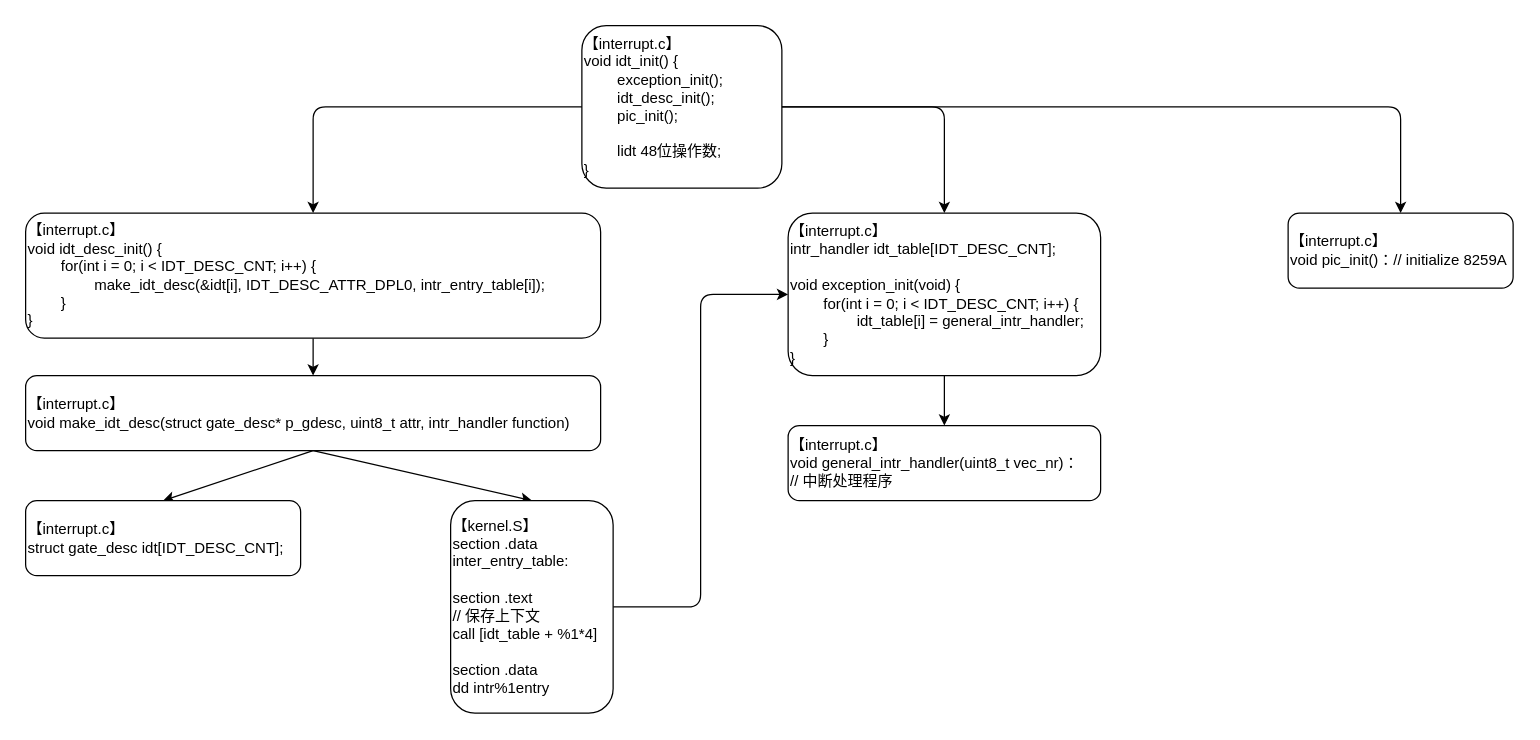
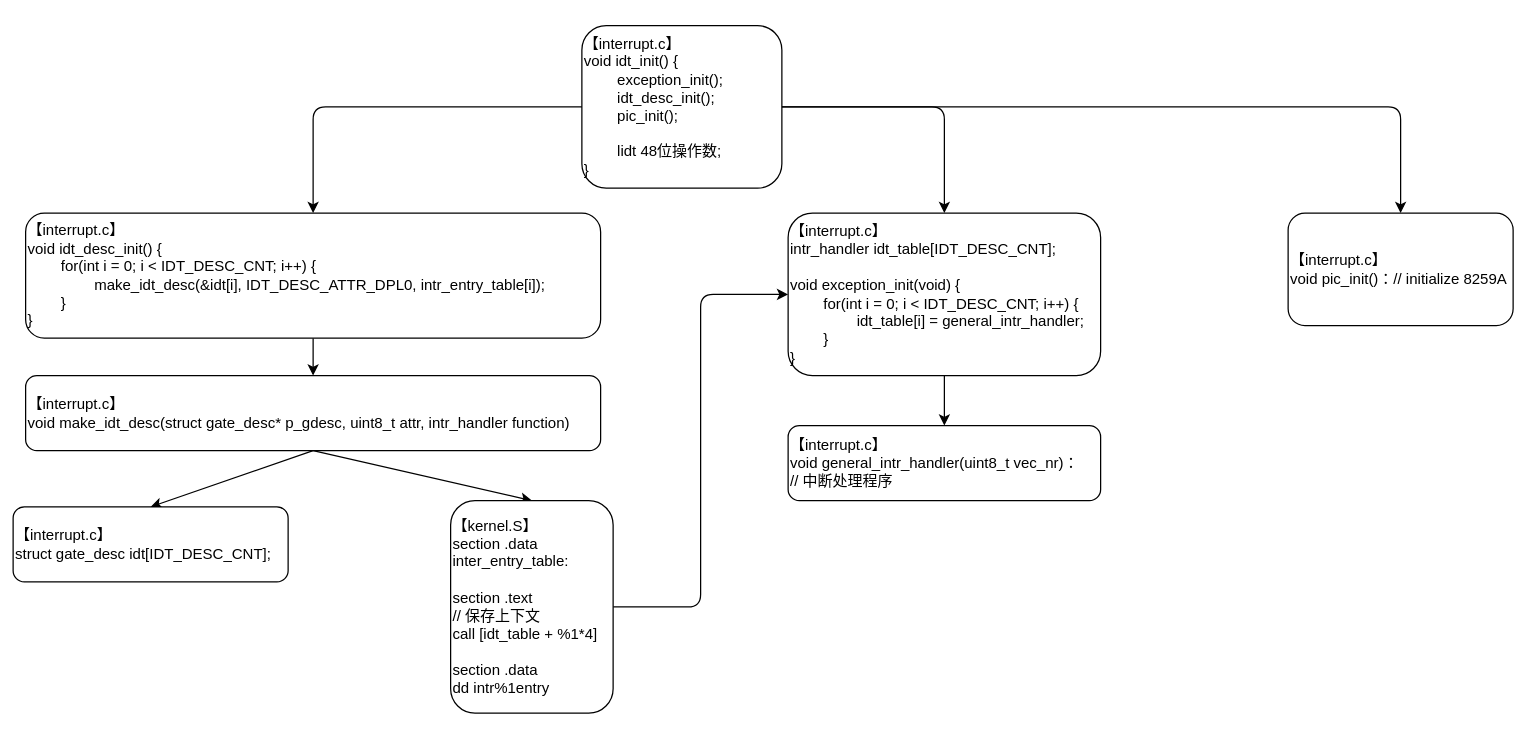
  <mxCell id="0" />
  <mxCell id="1" parent="0" />
  <mxCell id="2" style="edgeStyle=none;html=1;exitX=1;exitY=0.5;exitDx=0;exitDy=0;entryX=0.5;entryY=0;entryDx=0;entryDy=0;" parent="1" source="3" target="16" edge="1"><mxGeometry relative="1" as="geometry"><Array as="points"><mxPoint x="755" y="85" /></Array></mxGeometry></mxCell>
  <mxCell id="3" value="&lt;div style=&quot;&quot;&gt;【interrupt.c】&lt;/div&gt;&lt;div style=&quot;&quot;&gt;&lt;span style=&quot;background-color: initial;&quot;&gt;void idt_init() {&lt;/span&gt;&lt;/div&gt;&lt;div style=&quot;&quot;&gt;&lt;span style=&quot;background-color: initial;&quot;&gt;&lt;span style=&quot;white-space: pre;&quot;&gt;&#09;&lt;/span&gt;exception_init();&lt;br&gt;&lt;/span&gt;&lt;/div&gt;&lt;span style=&quot;white-space: pre;&quot;&gt;&#09;&lt;/span&gt;idt_desc_init();&lt;br&gt;&lt;span style=&quot;white-space: pre;&quot;&gt;&#09;&lt;/span&gt;pic_init();&lt;br&gt;&lt;br&gt;&lt;span style=&quot;white-space: pre;&quot;&gt;&#09;&lt;/span&gt;lidt 48位操作数;&lt;br&gt;}" style="rounded=1;whiteSpace=wrap;html=1;align=left;" parent="1" vertex="1"><mxGeometry x="465" y="20" width="160" height="130" as="geometry" /></mxCell>
  <mxCell id="4" style="edgeStyle=none;html=1;exitX=0.5;exitY=1;exitDx=0;exitDy=0;entryX=0.5;entryY=0;entryDx=0;entryDy=0;" parent="1" source="5" target="8" edge="1"><mxGeometry relative="1" as="geometry" /></mxCell>
  <mxCell id="5" value="&lt;div style=&quot;&quot;&gt;【interrupt.c】&lt;span style=&quot;background-color: initial;&quot;&gt;&lt;br&gt;&lt;/span&gt;&lt;/div&gt;&lt;div style=&quot;&quot;&gt;&lt;span style=&quot;background-color: initial;&quot;&gt;void idt_desc_init() {&lt;/span&gt;&lt;/div&gt;&lt;div style=&quot;&quot;&gt;&lt;span style=&quot;background-color: initial;&quot;&gt;&lt;span style=&quot;&quot;&gt;&#09;&lt;/span&gt;&lt;span style=&quot;white-space: pre;&quot;&gt;&#09;&lt;/span&gt;for(int i = 0; i &amp;lt; IDT_DESC_CNT; i++) {&lt;/span&gt;&lt;/div&gt;&lt;div style=&quot;&quot;&gt;&lt;span style=&quot;background-color: initial;&quot;&gt;&lt;span style=&quot;&quot;&gt;&#09;&lt;/span&gt;&lt;span style=&quot;&quot;&gt;&#09;&lt;/span&gt;&lt;span style=&quot;white-space: pre;&quot;&gt;&#09;&lt;span style=&quot;white-space: pre;&quot;&gt;&#09;&lt;/span&gt;&lt;/span&gt;make_idt_desc(&amp;amp;idt[i], IDT_DESC_ATTR_DPL0, intr_entry_table[i]);&lt;/span&gt;&lt;/div&gt;&lt;div style=&quot;&quot;&gt;&lt;span style=&quot;background-color: initial;&quot;&gt;&lt;span style=&quot;&quot;&gt;&#09;&lt;/span&gt;&lt;span style=&quot;white-space: pre;&quot;&gt;&#09;&lt;/span&gt;}&lt;/span&gt;&lt;/div&gt;&lt;div style=&quot;&quot;&gt;&lt;span style=&quot;background-color: initial;&quot;&gt;}&lt;/span&gt;&lt;/div&gt;" style="rounded=1;whiteSpace=wrap;html=1;align=left;" parent="1" vertex="1"><mxGeometry x="20" y="170" width="460" height="100" as="geometry" /></mxCell>
  <mxCell id="6" style="edgeStyle=none;html=1;exitX=0.5;exitY=1;exitDx=0;exitDy=0;entryX=0.5;entryY=0;entryDx=0;entryDy=0;" parent="1" source="8" target="9" edge="1"><mxGeometry relative="1" as="geometry" /></mxCell>
  <mxCell id="7" style="edgeStyle=none;html=1;exitX=0.5;exitY=1;exitDx=0;exitDy=0;entryX=0.5;entryY=0;entryDx=0;entryDy=0;" parent="1" source="8" target="11" edge="1"><mxGeometry relative="1" as="geometry" /></mxCell>
  <mxCell id="8" value="&lt;span style=&quot;&quot;&gt;【interrupt.c】&lt;/span&gt;&lt;br&gt;void make_idt_desc(struct gate_desc* p_gdesc, uint8_t attr, intr_handler function)" style="rounded=1;whiteSpace=wrap;html=1;align=left;" parent="1" vertex="1"><mxGeometry x="20" y="300" width="460" height="60" as="geometry" /></mxCell>
- <mxCell id="9" value="&lt;span style=&quot;&quot;&gt;【interrupt.c】&lt;/span&gt;&lt;br&gt;struct gate_desc idt[IDT_DESC_CNT];" style="rounded=1;whiteSpace=wrap;html=1;align=left;" parent="1" vertex="1"><mxGeometry x="20" y="400" width="220" height="60" as="geometry" /></mxCell>
+ <mxCell id="9" value="&lt;span style=&quot;&quot;&gt;【interrupt.c】&lt;/span&gt;&lt;br&gt;struct gate_desc idt[IDT_DESC_CNT];" style="rounded=1;whiteSpace=wrap;html=1;align=left;" parent="1" vertex="1"><mxGeometry x="10" y="405" width="220" height="60" as="geometry" /></mxCell>
  <mxCell id="10" style="edgeStyle=none;html=1;exitX=1;exitY=0.5;exitDx=0;exitDy=0;entryX=0;entryY=0.5;entryDx=0;entryDy=0;" parent="1" source="11" target="16" edge="1"><mxGeometry relative="1" as="geometry"><Array as="points"><mxPoint x="560" y="485" /><mxPoint x="560" y="235" /></Array></mxGeometry></mxCell>
  <mxCell id="11" value="&lt;span style=&quot;&quot;&gt;【kernel.S】&lt;br&gt;&lt;/span&gt;section .data&lt;br&gt;inter_entry_table:&lt;br&gt;&lt;br&gt;section .text&lt;br&gt;// 保存上下文&lt;br&gt;call [idt_table + %1*4]&lt;br&gt;&lt;br&gt;section .data&lt;br&gt;dd intr%1entry" style="rounded=1;whiteSpace=wrap;html=1;align=left;" parent="1" vertex="1"><mxGeometry x="360" y="400" width="130" height="170" as="geometry" /></mxCell>
- <mxCell id="12" value="【interrupt.c】&lt;br&gt;void pic_init()：// initialize 8259A" style="rounded=1;whiteSpace=wrap;html=1;align=left;" parent="1" vertex="1"><mxGeometry x="1030" y="170" width="180" height="60" as="geometry" /></mxCell>
+ <mxCell id="12" value="【interrupt.c】&lt;br&gt;void pic_init()：// initialize 8259A" style="rounded=1;whiteSpace=wrap;html=1;align=left;" parent="1" vertex="1"><mxGeometry x="1030" y="170" width="180" height="90" as="geometry" /></mxCell>
  <mxCell id="13" value="" style="endArrow=classic;html=1;entryX=0.5;entryY=0;entryDx=0;entryDy=0;exitX=0;exitY=0.5;exitDx=0;exitDy=0;" parent="1" source="3" target="5" edge="1"><mxGeometry width="50" height="50" relative="1" as="geometry"><mxPoint x="400" y="270" as="sourcePoint" /><mxPoint x="450" y="220" as="targetPoint" /><Array as="points"><mxPoint x="250" y="85" /></Array></mxGeometry></mxCell>
  <mxCell id="14" value="" style="endArrow=classic;html=1;exitX=1;exitY=0.5;exitDx=0;exitDy=0;entryX=0.5;entryY=0;entryDx=0;entryDy=0;" parent="1" source="3" target="12" edge="1"><mxGeometry width="50" height="50" relative="1" as="geometry"><mxPoint x="400" y="270" as="sourcePoint" /><mxPoint x="450" y="220" as="targetPoint" /><Array as="points"><mxPoint x="705" y="85" /><mxPoint x="1120" y="85" /></Array></mxGeometry></mxCell>
  <mxCell id="15" style="edgeStyle=none;html=1;exitX=0.5;exitY=1;exitDx=0;exitDy=0;entryX=0.5;entryY=0;entryDx=0;entryDy=0;" parent="1" source="16" target="17" edge="1"><mxGeometry relative="1" as="geometry" /></mxCell>
  <mxCell id="16" value="【interrupt.c】&lt;br&gt;intr_handler idt_table[IDT_DESC_CNT];&lt;br&gt;&lt;br&gt;void exception_init(void) {&lt;br&gt;&lt;span style=&quot;&quot;&gt;&#09;&lt;/span&gt;&lt;span style=&quot;&quot;&gt;&#09;&lt;/span&gt;&lt;span style=&quot;white-space: pre;&quot;&gt;&#09;&lt;/span&gt;for(int i = 0; i &amp;lt; IDT_DESC_CNT; i++) {&lt;br&gt;&lt;span style=&quot;&quot;&gt;&#09;&lt;span style=&quot;&quot;&gt;&#09;&lt;/span&gt;&lt;span style=&quot;&quot;&gt;&#09;&lt;/span&gt;&lt;span style=&quot;&quot;&gt;&#09;&lt;/span&gt;&lt;span style=&quot;white-space: pre;&quot;&gt;&#09;&lt;/span&gt;&lt;span style=&quot;white-space: pre;&quot;&gt;&#09;&lt;/span&gt;idt_table[i] = general_intr_handler;&lt;/span&gt;&lt;br&gt;&lt;span style=&quot;&quot;&gt;&#09;&lt;/span&gt;&lt;span style=&quot;&quot;&gt;&#09;&lt;/span&gt;&lt;span style=&quot;white-space: pre;&quot;&gt;&#09;&lt;/span&gt;}&lt;br&gt;}" style="rounded=1;whiteSpace=wrap;html=1;align=left;" parent="1" vertex="1"><mxGeometry x="630" y="170" width="250" height="130" as="geometry" /></mxCell>
  <mxCell id="17" value="&lt;span style=&quot;&quot;&gt;【interrupt.c】&lt;br&gt;void general_intr_handler(uint8_t vec_nr)：&lt;br&gt;// 中断处理程序&lt;br&gt;&lt;/span&gt;" style="rounded=1;whiteSpace=wrap;html=1;align=left;" parent="1" vertex="1"><mxGeometry x="630" y="340" width="250" height="60" as="geometry" /></mxCell>
